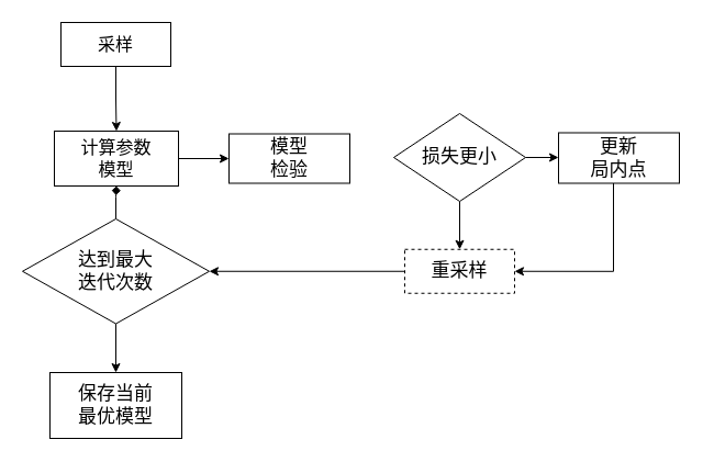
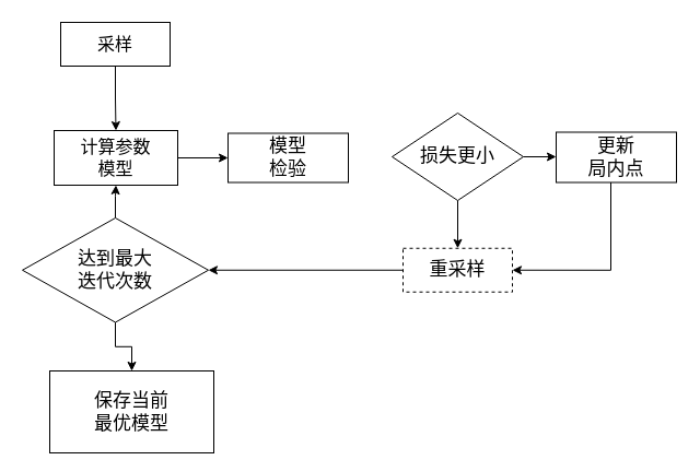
  <mxCell id="0" />
  <mxCell id="1" parent="0" />
  <mxCell id="2" style="edgeStyle=orthogonalEdgeStyle;rounded=0;orthogonalLoop=1;jettySize=auto;html=1;entryX=0;entryY=0.5;entryDx=0;entryDy=0;" edge="1" parent="1" source="3" target="4"><mxGeometry relative="1" as="geometry" /></mxCell>
  <mxCell id="3" value="&lt;span style=&quot;font-size: 16px&quot;&gt;计算参数&lt;br&gt;模型&lt;/span&gt;" style="rounded=0;whiteSpace=wrap;html=1;" vertex="1" parent="1"><mxGeometry x="49" y="119" width="113" height="50" as="geometry" /></mxCell>
  <mxCell id="4" value="&lt;font style=&quot;font-size: 17px&quot;&gt;模型&lt;br&gt;检验&lt;/font&gt;" style="rounded=0;whiteSpace=wrap;html=1;" vertex="1" parent="1"><mxGeometry x="208" y="121.5" width="110" height="45" as="geometry" /></mxCell>
  <mxCell id="5" style="edgeStyle=orthogonalEdgeStyle;rounded=0;orthogonalLoop=1;jettySize=auto;html=1;entryX=1;entryY=0.5;entryDx=0;entryDy=0;" edge="1" parent="1" source="6" target="13"><mxGeometry relative="1" as="geometry"><Array as="points"><mxPoint x="558" y="247" /></Array></mxGeometry></mxCell>
  <mxCell id="6" value="&lt;font style=&quot;font-size: 17px&quot;&gt;更新&lt;br&gt;局内点&lt;/font&gt;" style="rounded=0;whiteSpace=wrap;html=1;" vertex="1" parent="1"><mxGeometry x="508" y="120.5" width="110" height="46" as="geometry" /></mxCell>
  <mxCell id="7" style="edgeStyle=orthogonalEdgeStyle;rounded=0;orthogonalLoop=1;jettySize=auto;html=1;entryX=0.5;entryY=0;entryDx=0;entryDy=0;" edge="1" parent="1" source="8" target="3"><mxGeometry relative="1" as="geometry" /></mxCell>
  <mxCell id="8" value="&lt;font style=&quot;font-size: 16px&quot;&gt;采样&lt;/font&gt;" style="rounded=0;whiteSpace=wrap;html=1;" vertex="1" parent="1"><mxGeometry x="55" y="20" width="100" height="40" as="geometry" /></mxCell>
- <mxCell id="9" style="edgeStyle=orthogonalEdgeStyle;rounded=0;orthogonalLoop=1;jettySize=auto;html=1;entryX=0.5;entryY=1;entryDx=0;entryDy=0;endArrow=diamond;" edge="1" parent="1" source="11" target="3"><mxGeometry relative="1" as="geometry" /></mxCell>
+ <mxCell id="9" style="edgeStyle=orthogonalEdgeStyle;rounded=0;orthogonalLoop=1;jettySize=auto;html=1;entryX=0.5;entryY=1;entryDx=0;entryDy=0;" edge="1" parent="1" source="11" target="3"><mxGeometry relative="1" as="geometry" /></mxCell>
  <mxCell id="10" style="edgeStyle=orthogonalEdgeStyle;rounded=0;orthogonalLoop=1;jettySize=auto;html=1;entryX=0.5;entryY=0;entryDx=0;entryDy=0;" edge="1" parent="1" source="11" target="17"><mxGeometry relative="1" as="geometry"><mxPoint x="105" y="339" as="targetPoint" /></mxGeometry></mxCell>
  <mxCell id="11" value="&lt;font style=&quot;font-size: 17px&quot;&gt;达到最大&lt;br&gt;迭代次数&lt;/font&gt;" style="rhombus;whiteSpace=wrap;html=1;" vertex="1" parent="1"><mxGeometry x="20" y="199" width="170" height="95.5" as="geometry" /></mxCell>
  <mxCell id="12" style="edgeStyle=orthogonalEdgeStyle;rounded=0;orthogonalLoop=1;jettySize=auto;html=1;entryX=1;entryY=0.5;entryDx=0;entryDy=0;" edge="1" parent="1" source="13" target="11"><mxGeometry relative="1" as="geometry" /></mxCell>
  <mxCell id="13" value="&lt;font style=&quot;font-size: 17px&quot;&gt;重采样&lt;/font&gt;" style="rounded=0;whiteSpace=wrap;html=1;dashed=1;" vertex="1" parent="1"><mxGeometry x="368" y="226.75" width="100" height="40" as="geometry" /></mxCell>
  <mxCell id="14" style="edgeStyle=orthogonalEdgeStyle;rounded=0;orthogonalLoop=1;jettySize=auto;html=1;exitX=1;exitY=0.5;exitDx=0;exitDy=0;entryX=0;entryY=0.5;entryDx=0;entryDy=0;" edge="1" parent="1" source="16" target="6"><mxGeometry relative="1" as="geometry" /></mxCell>
  <mxCell id="15" style="edgeStyle=orthogonalEdgeStyle;rounded=0;orthogonalLoop=1;jettySize=auto;html=1;exitX=0.5;exitY=1;exitDx=0;exitDy=0;entryX=0.5;entryY=0;entryDx=0;entryDy=0;" edge="1" parent="1" source="16" target="13"><mxGeometry relative="1" as="geometry" /></mxCell>
  <mxCell id="16" value="&lt;font style=&quot;font-size: 17px&quot;&gt;损失更小&lt;/font&gt;" style="rhombus;whiteSpace=wrap;html=1;" vertex="1" parent="1"><mxGeometry x="358" y="103" width="120" height="80" as="geometry" /></mxCell>
- <mxCell id="17" value="&lt;font style=&quot;font-size: 17px&quot;&gt;保存当前&lt;br&gt;最优模型&lt;/font&gt;" style="rounded=0;whiteSpace=wrap;html=1;" vertex="1" parent="1"><mxGeometry x="45" y="339" width="120" height="60" as="geometry" /></mxCell>
+ <mxCell id="17" value="&lt;font style=&quot;font-size: 17px&quot;&gt;保存当前&lt;br&gt;最优模型&lt;/font&gt;" style="rounded=0;whiteSpace=wrap;html=1;" vertex="1" parent="1"><mxGeometry x="45" y="339" width="150" height="75" as="geometry" /></mxCell>
